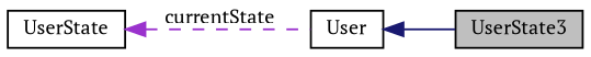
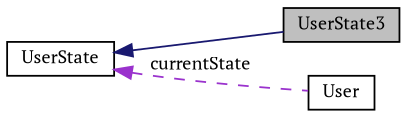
  digraph {
    fontname="PT Serif"
    rankdir=LR
    node [color=black fillcolor=white fontname="PT Serif" fontsize=10 shape=record style=filled]
    edge [dir=back fontname="PT Serif" fontsize=10 labelfontname=Helvetica labelfontsize=10]
    n1 [fillcolor=grey75 fontcolor=black height=0.2 label=UserState3 width=0.4]
    n2 [height=0.2 label=User width=0.4]
    n3 [height=0.2 label=UserState width=0.4]
-   n2 -> n1 [color=midnightblue style=solid]
+   n3 -> n1 [color=midnightblue style=solid]
    n3 -> n2 [color=darkorchid3 label=" currentState" style=dashed]
  }
